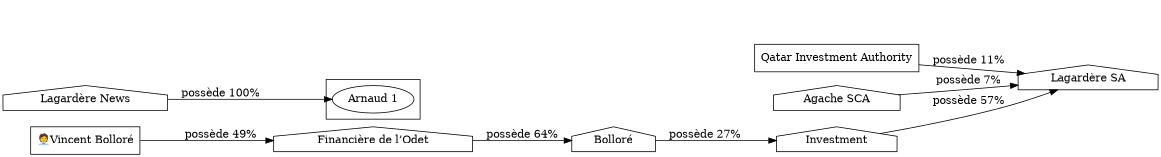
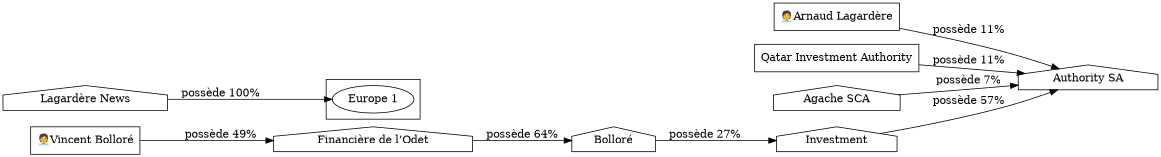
  digraph {
    rankdir=LR
    node [shape=house]
+   n1 [label="🧑‍💼Arnaud Lagardère" shape=box]
    n2 [label="Qatar Investment Authority" shape=box]
    n3 [label="🧑‍💼Vincent Bolloré" shape=box]
-   n4 [label="Arnaud 1" shape=""]
-   n5 [label="Lagardère SA"]
+   n4 [label="Europe 1" shape=""]
+   n5 [label="Authority SA"]
    n6 [label="Financière de l’Odet"]
    n7 [label="Bolloré"]
    n8 [label="Agache SCA"]
    n9 [label="Lagardère News"]
    n10 [label=Investment]
    subgraph sub_1 {
+     n1
      n2
      n3
    }
    subgraph cluster_2 {
      n4
    }
+   n1 -> n5 [label="possède 11%"]
    n2 -> n5 [label="possède 11%"]
    n3 -> n6 [label="possède 49%"]
    n6 -> n7 [label="possède 64%"]
    n7 -> n10 [label="possède 27%"]
    n8 -> n5 [label="possède 7%"]
    n9 -> n4 [label="possède 100%"]
    n10 -> n5 [label="possède 57%"]
  }
